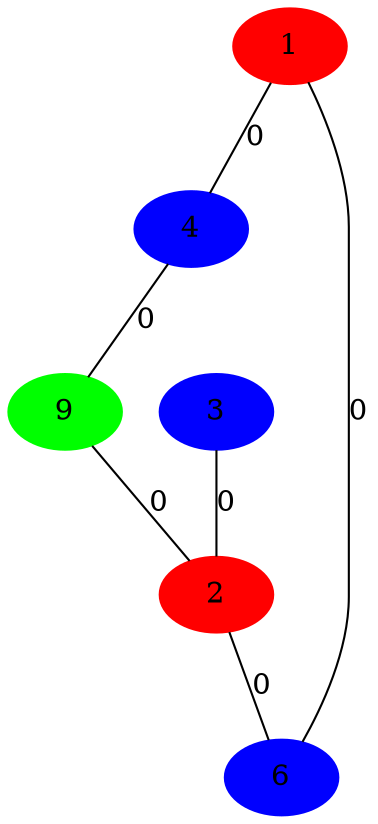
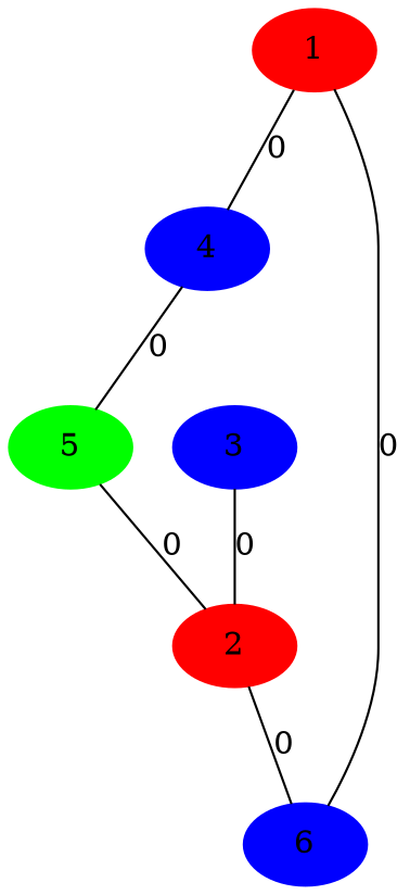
  graph {
    node [color=blue style=filled]
    1 [color=red]
    4
    2 [color=red]
    6
    3
-   5 [color=green label=9]
+   5 [color=green]
    1 -- 4 [label=0]
    4 -- 5 [label=0]
    2 -- 6 [label=0]
    6 -- 1 [label=0]
    3 -- 2 [label=0]
    5 -- 2 [label=0]
  }
